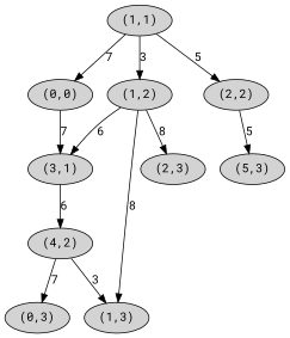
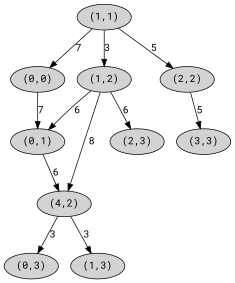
  digraph {
    fontname="Roboto Mono"
    node [fontname="Roboto Mono" style=filled]
    edge [fontname="Roboto Mono"]
    n1 [label="(0,0)"]
-   n2 [label="(3,1)"]
+   n2 [label="(0,1)"]
    n3 [label="(4,2)"]
    n4 [label="(1,1)"]
    n5 [label="(1,2)"]
    n6 [label="(2,2)"]
    n7 [label="(0,3)"]
    n8 [label="(1,3)"]
    n9 [label="(2,3)"]
-   n10 [label="(5,3)"]
+   n10 [label="(3,3)"]
    n1 -> n2 [label=7]
    n2 -> n3 [label=6]
-   n3 -> n7 [label=7]
+   n3 -> n7 [label=3]
    n3 -> n8 [label=3]
    n4 -> n1 [label=7]
    n4 -> n5 [label=3]
    n4 -> n6 [label=5]
    n5 -> n2 [label=6]
-   n5 -> n8 [label=8]
-   n5 -> n9 [label=8]
+   n5 -> n3 [label=8]
+   n5 -> n9 [label=6]
    n6 -> n10 [label=5]
  }
